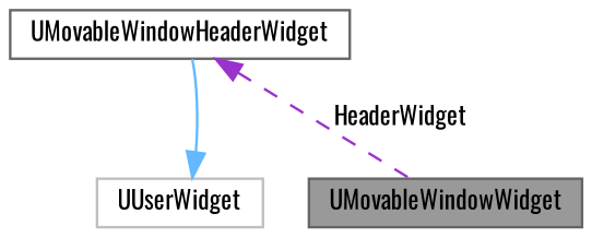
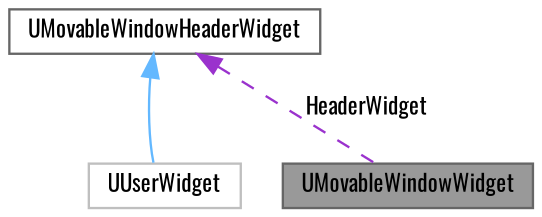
  digraph {
    fontname=Oswald
    node [color=gray40 fillcolor=white fontname=Oswald fontsize=10 shape=box style=filled]
    edge [dir=back fontname=Oswald fontsize=10 labelfontname=Helvetica labelfontsize=10]
    n1 [fillcolor=grey60 fontcolor=black height=0.2 label=UMovableWindowWidget width=0.4]
    n2 [color=grey75 height=0.2 label=UUserWidget width=0.4]
    n3 [height=0.2 label=UMovableWindowHeaderWidget width=0.4]
-   n2 -> n3 [color=steelblue1 style=solid]
+   n3 -> n2 [color=steelblue1 style=solid]
    n3 -> n1 [color=darkorchid3 label=" HeaderWidget" style=dashed]
  }
